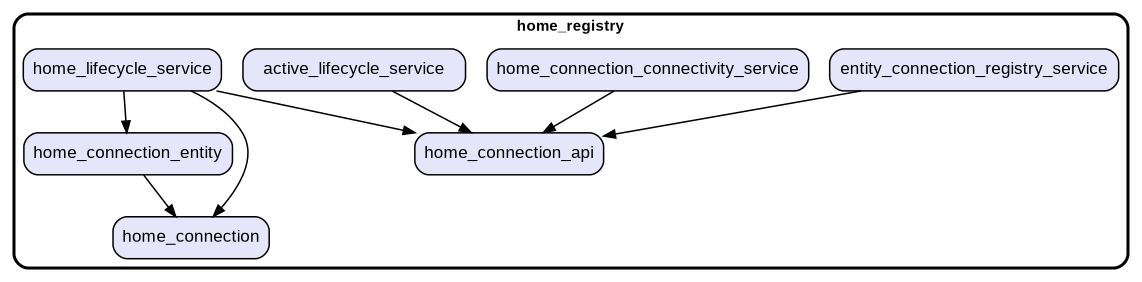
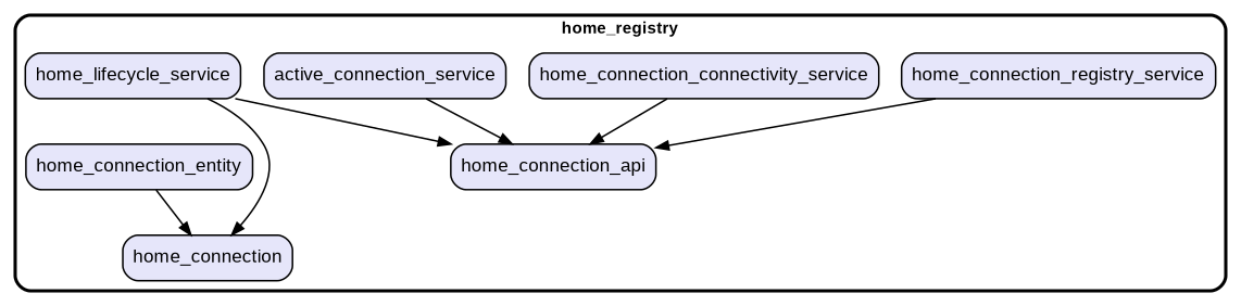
  digraph {
    fontname="Arial Black"
    fontsize=13
    penwidth=2.6
    style=rounded
    node [fillcolor=Lavender fontname=Arial fontsize=15 penwidth=1.3 shape=rect style="filled,rounded"]
    edge [penwidth=1.3]
    n1 [label=home_connection_entity]
-   n2 [label=entity_connection_registry_service]
+   n2 [label=home_connection_registry_service]
    n3 [label=home_connection_connectivity_service]
    n4 [label=home_connection]
    n5 [label=home_lifecycle_service]
-   n6 [label=active_lifecycle_service]
+   n6 [label=active_connection_service]
    n7 [label=home_connection_api]
    subgraph cluster_1 {
      label=home_registry
      n1
      n2
      n3
      n4
      n5
      n6
      n7
    }
    n1 -> n4
    n2 -> n7
    n3 -> n7
-   n5 -> n1
    n5 -> n4
    n5 -> n7
    n6 -> n7
  }
